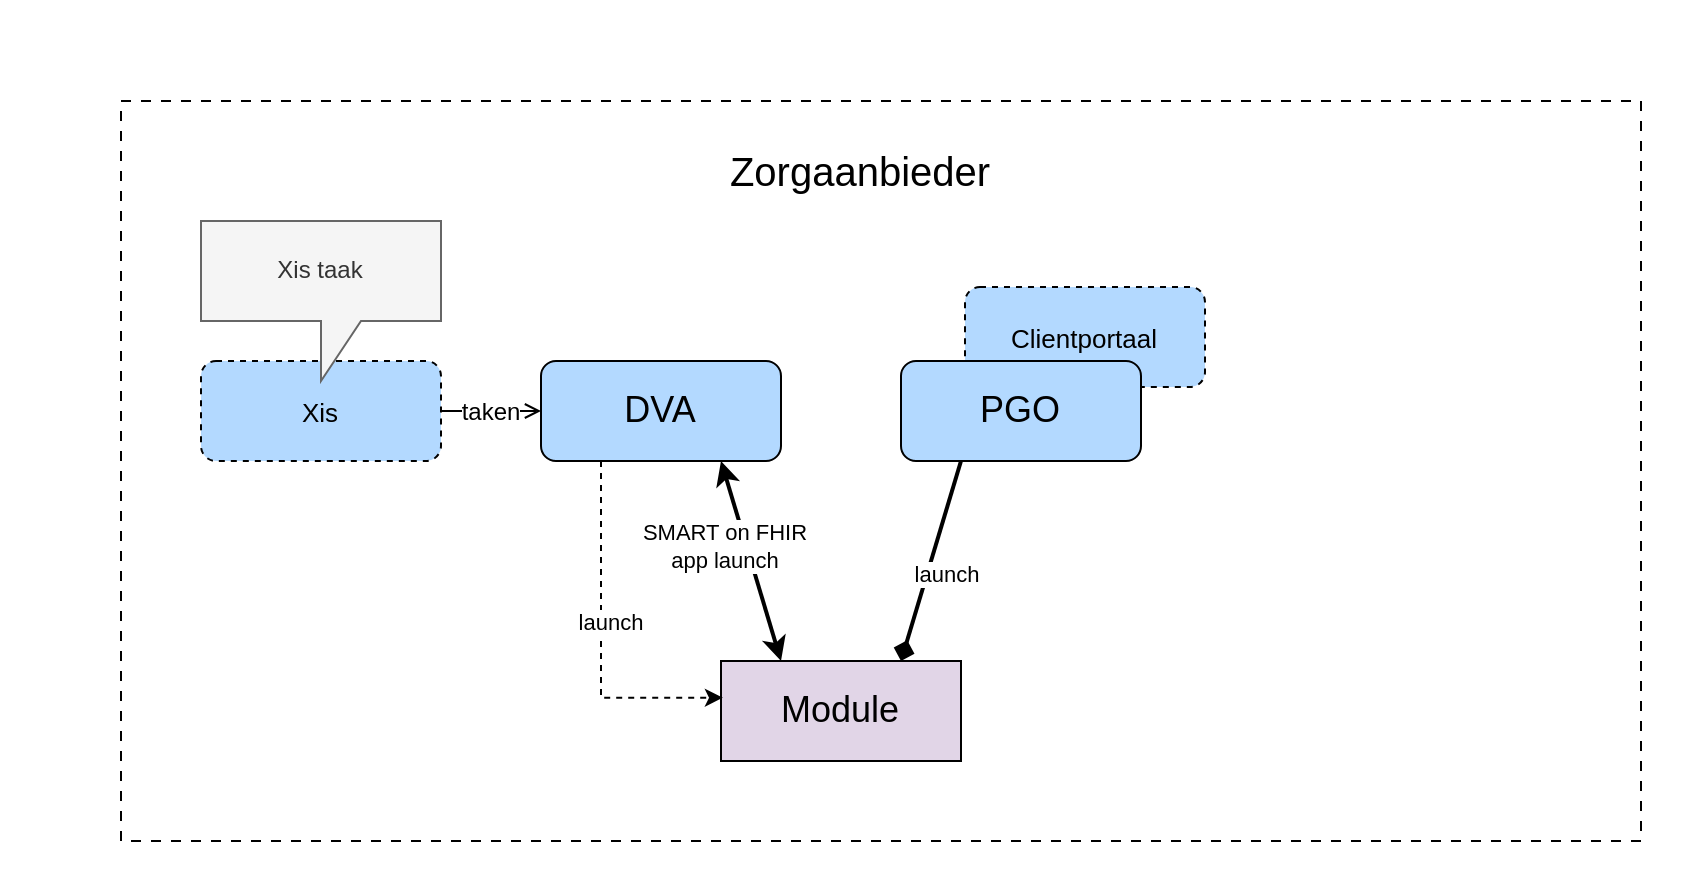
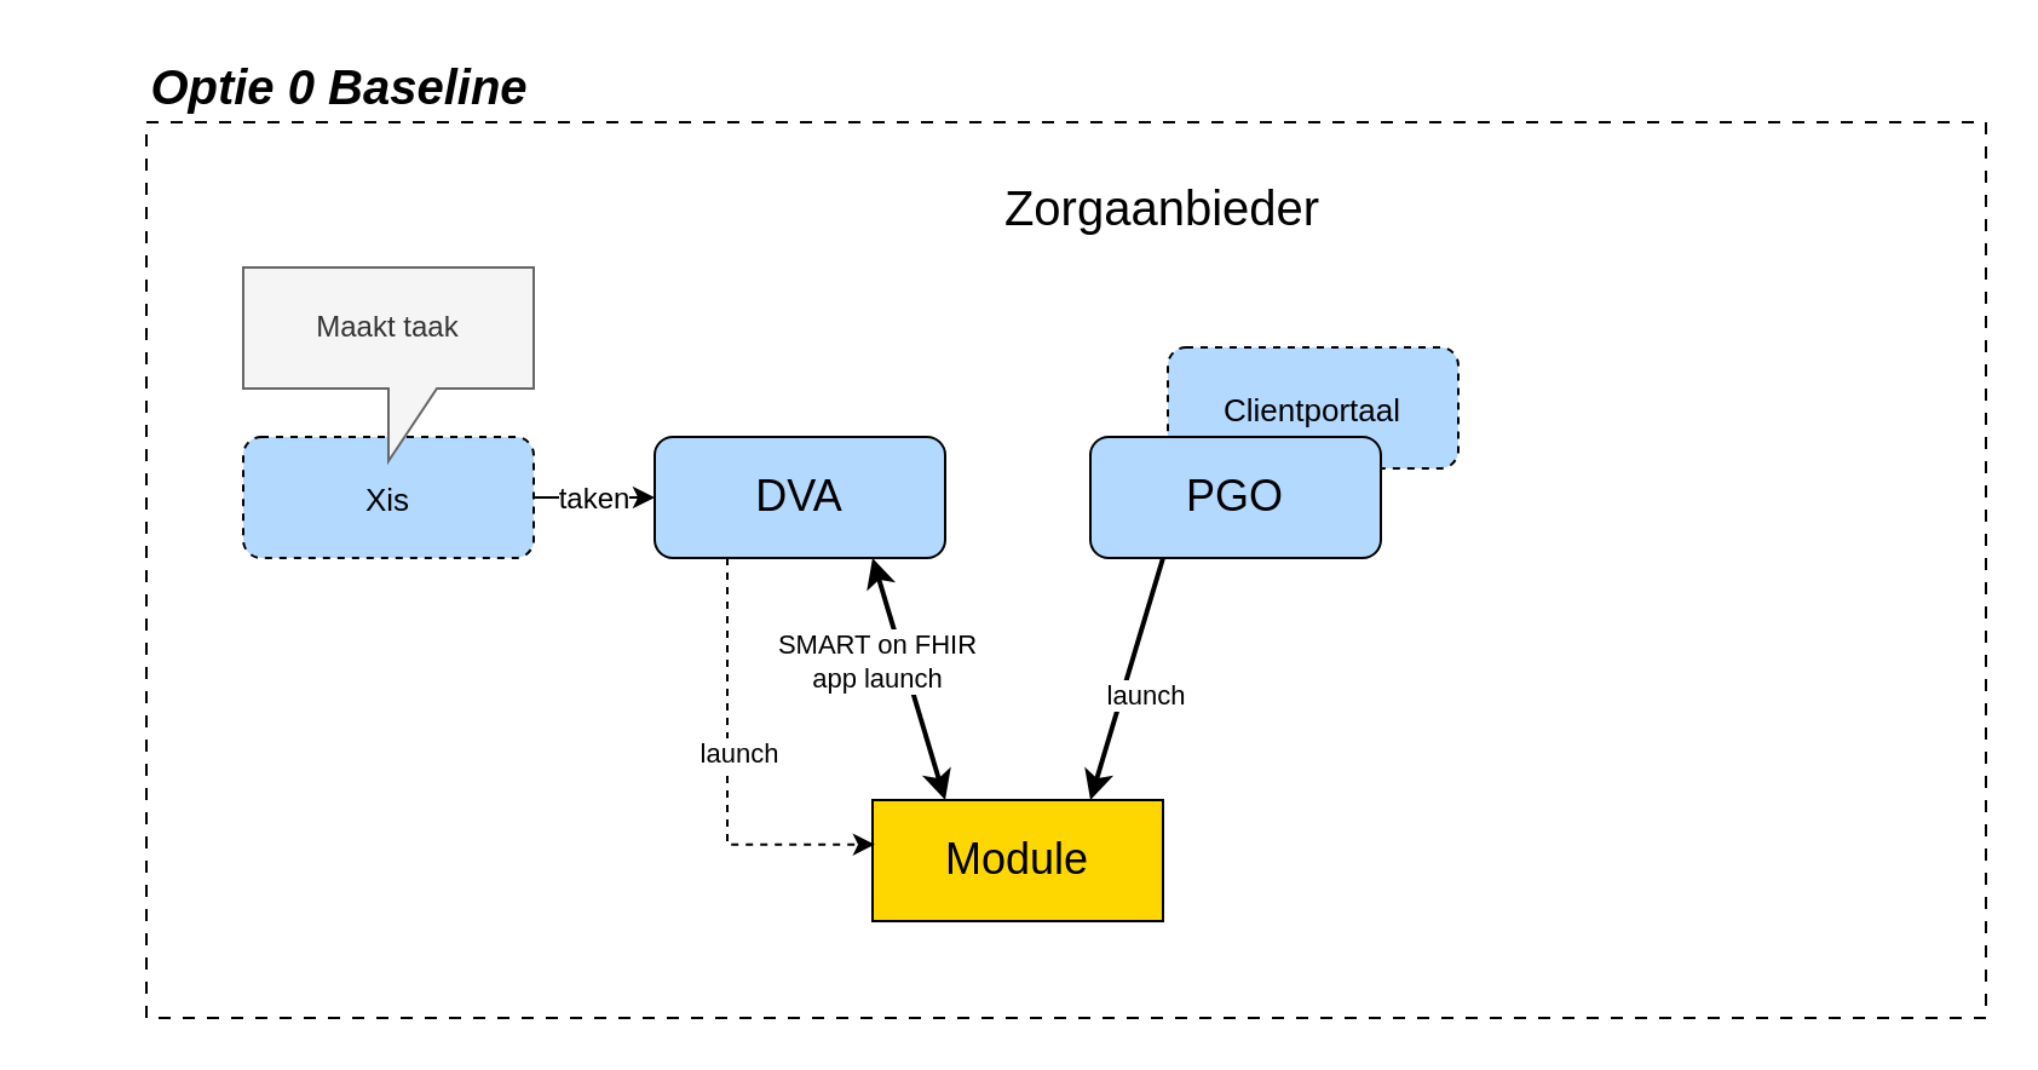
  <mxCell id="0" />
  <mxCell id="1" parent="0" />
  <mxCell id="2" value="" style="rounded=0;whiteSpace=wrap;html=1;dashed=1;dashPattern=5 5;fillColor=none;strokeColor=#000000;movable=1;resizable=1;rotatable=1;deletable=1;editable=1;locked=0;connectable=1;" parent="1" vertex="1"><mxGeometry x="60" y="50" width="760" height="370" as="geometry" /></mxCell>
  <mxCell id="3" value="&lt;div style=&quot;line-height: 100%;&quot;&gt;&lt;font style=&quot;font-size: 13px;&quot;&gt;Clientportaal&lt;/font&gt;&lt;/div&gt;" style="rounded=1;whiteSpace=wrap;html=1;fillColor=#B3D9FF;strokeColor=#000000;fontSize=18;arcSize=15;dashed=1;" parent="1" vertex="1"><mxGeometry x="482" y="143" width="120" height="50" as="geometry" /></mxCell>
- <mxCell id="4" value="Zorgaanbieder" style="text;html=1;strokeColor=none;fillColor=none;align=center;verticalAlign=middle;whiteSpace=wrap;rounded=0;fontSize=20;fontStyle=0;" parent="1" vertex="1"><mxGeometry x="370" y="70" width="120" height="30" as="geometry" /></mxCell>
+ <mxCell id="4" value="Zorgaanbieder" style="text;html=1;strokeColor=none;fillColor=none;align=center;verticalAlign=middle;whiteSpace=wrap;rounded=0;fontSize=20;fontStyle=0;" parent="1" vertex="1"><mxGeometry x="420" y="70" width="120" height="30" as="geometry" /></mxCell>
  <mxCell id="5" value="DVA" style="rounded=1;whiteSpace=wrap;html=1;fillColor=#B3D9FF;strokeColor=#000000;fontSize=18;arcSize=15;" parent="1" vertex="1"><mxGeometry x="270" y="180" width="120" height="50" as="geometry" /></mxCell>
  <mxCell id="6" value="PGO" style="rounded=1;whiteSpace=wrap;html=1;fillColor=#B3D9FF;strokeColor=#000000;fontSize=18;arcSize=15;" parent="1" vertex="1"><mxGeometry x="450" y="180" width="120" height="50" as="geometry" /></mxCell>
- <mxCell id="7" value="Module" style="rounded=0;whiteSpace=wrap;html=1;fillColor=#e1d5e7;strokeColor=#000000;fontSize=18;" parent="1" vertex="1"><mxGeometry x="360" y="330" width="120" height="50" as="geometry" /></mxCell>
+ <mxCell id="7" value="Module" style="rounded=0;whiteSpace=wrap;html=1;fillColor=#FFD700;strokeColor=#000000;fontSize=18;" parent="1" vertex="1"><mxGeometry x="360" y="330" width="120" height="50" as="geometry" /></mxCell>
  <mxCell id="8" value="SMART on FHIR&lt;div&gt;app launch&lt;/div&gt;" style="rounded=0;orthogonalLoop=1;jettySize=auto;html=1;exitX=0.75;exitY=1;exitDx=0;exitDy=0;entryX=0.25;entryY=0;entryDx=0;entryDy=0;strokeColor=#000000;strokeWidth=2;fontSize=11;startArrow=classic;startFill=1;" parent="1" source="5" target="7" edge="1"><mxGeometry x="-0.2" y="-10" relative="1" as="geometry"><mxPoint as="offset" /></mxGeometry></mxCell>
- <mxCell id="9" value="launch" style="rounded=0;orthogonalLoop=1;jettySize=auto;html=1;exitX=0.25;exitY=1;exitDx=0;exitDy=0;strokeColor=#000000;strokeWidth=2;fontSize=11;entryX=0.75;entryY=0;entryDx=0;entryDy=0;endArrow=diamond;" parent="1" source="6" target="7" edge="1"><mxGeometry x="0.1" y="10" relative="1" as="geometry"><mxPoint as="offset" /><mxPoint x="450" y="320" as="targetPoint" /></mxGeometry></mxCell>
+ <mxCell id="9" value="launch" style="rounded=0;orthogonalLoop=1;jettySize=auto;html=1;exitX=0.25;exitY=1;exitDx=0;exitDy=0;strokeColor=#000000;strokeWidth=2;fontSize=11;entryX=0.75;entryY=0;entryDx=0;entryDy=0;" parent="1" source="6" target="7" edge="1"><mxGeometry x="0.1" y="10" relative="1" as="geometry"><mxPoint as="offset" /><mxPoint x="450" y="320" as="targetPoint" /></mxGeometry></mxCell>
  <mxCell id="10" value="launch" style="rounded=0;orthogonalLoop=1;jettySize=auto;html=1;exitX=0.25;exitY=1;exitDx=0;exitDy=0;entryX=0.008;entryY=0.367;entryDx=0;entryDy=0;strokeColor=#000000;dashed=1;dashPattern=3 3;fontSize=11;entryPerimeter=0;edgeStyle=orthogonalEdgeStyle;" parent="1" source="5" target="7" edge="1"><mxGeometry x="-0.1" y="5" relative="1" as="geometry"><mxPoint as="offset" /></mxGeometry></mxCell>
- <mxCell id="11" style="edgeStyle=orthogonalEdgeStyle;rounded=0;orthogonalLoop=1;jettySize=auto;html=1;exitX=1;exitY=0.5;exitDx=0;exitDy=0;entryX=0;entryY=0.5;entryDx=0;entryDy=0;endArrow=open;" parent="1" source="13" target="5" edge="1"><mxGeometry relative="1" as="geometry" /></mxCell>
+ <mxCell id="11" style="edgeStyle=orthogonalEdgeStyle;rounded=0;orthogonalLoop=1;jettySize=auto;html=1;exitX=1;exitY=0.5;exitDx=0;exitDy=0;entryX=0;entryY=0.5;entryDx=0;entryDy=0;" parent="1" source="13" target="5" edge="1"><mxGeometry relative="1" as="geometry" /></mxCell>
  <mxCell id="12" value="&lt;span style=&quot;font-size: 12px;&quot;&gt;taken&lt;/span&gt;" style="edgeLabel;html=1;align=center;verticalAlign=middle;resizable=0;points=[];" parent="11" vertex="1" connectable="0"><mxGeometry x="-0.04" relative="1" as="geometry"><mxPoint as="offset" /></mxGeometry></mxCell>
  <mxCell id="13" value="&lt;div style=&quot;line-height: 100%;&quot;&gt;&lt;font style=&quot;font-size: 13px;&quot;&gt;Xis&lt;/font&gt;&lt;/div&gt;" style="rounded=1;whiteSpace=wrap;html=1;fillColor=#B3D9FF;strokeColor=#000000;fontSize=18;arcSize=15;dashed=1;" parent="1" vertex="1"><mxGeometry x="100" y="180" width="120" height="50" as="geometry" /></mxCell>
- <mxCell id="14" value="Xis taak" style="shape=callout;whiteSpace=wrap;html=1;perimeter=calloutPerimeter;fillColor=#f5f5f5;strokeColor=#666666;fontColor=#333333;" parent="1" vertex="1"><mxGeometry x="100" y="110" width="120" height="80" as="geometry" /></mxCell>
+ <mxCell id="14" value="Maakt taak" style="shape=callout;whiteSpace=wrap;html=1;perimeter=calloutPerimeter;fillColor=#f5f5f5;strokeColor=#666666;fontColor=#333333;" parent="1" vertex="1"><mxGeometry x="100" y="110" width="120" height="80" as="geometry" /></mxCell>
+ <mxCell id="15" value="Optie 0 Baseline" style="text;html=1;align=center;verticalAlign=middle;whiteSpace=wrap;rounded=0;fontStyle=3;fontSize=20;" parent="1" vertex="1"><mxGeometry y="20" width="240" height="30" as="geometry" x="20" /></mxCell>
